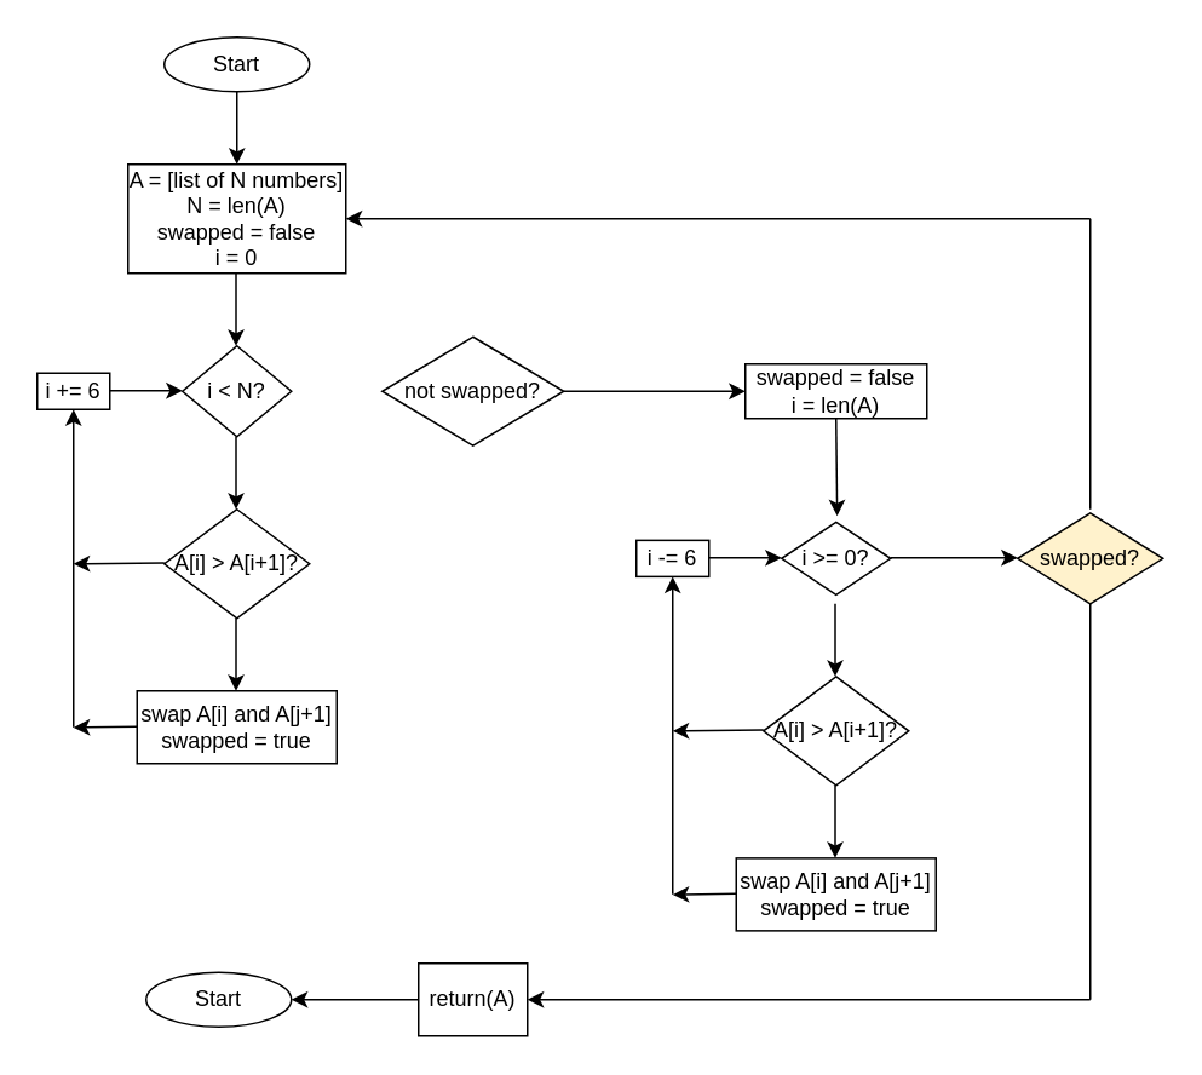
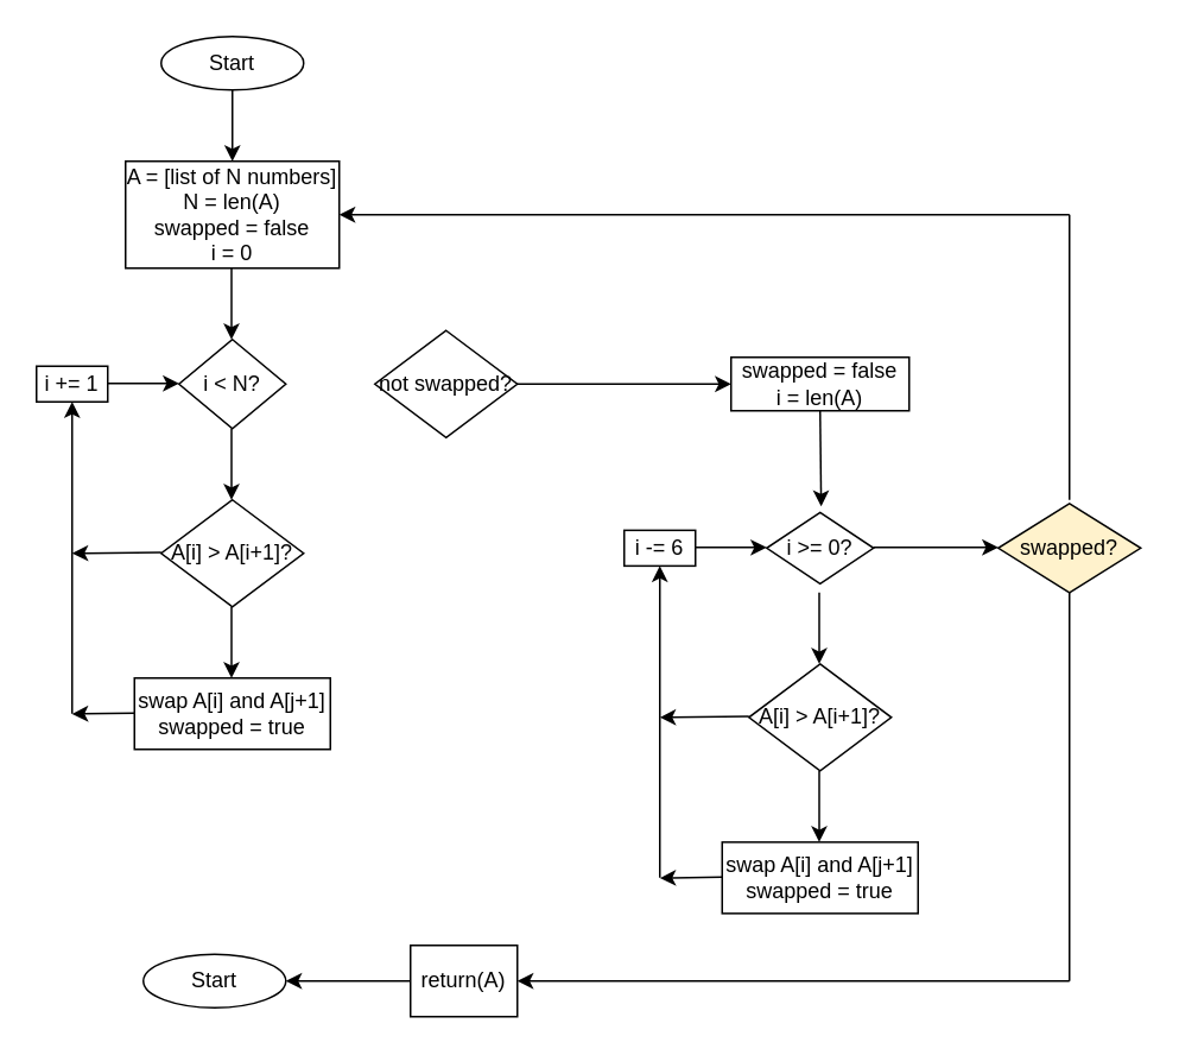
  <mxCell id="0" />
  <mxCell id="1" parent="0" />
  <mxCell id="2" value="Start" style="ellipse;whiteSpace=wrap;html=1;" vertex="1" parent="1"><mxGeometry x="90" y="20" width="80" height="30" as="geometry" /></mxCell>
  <mxCell id="3" value="" style="endArrow=classic;html=1;rounded=0;" edge="1" parent="1"><mxGeometry width="50" height="50" relative="1" as="geometry"><mxPoint x="130" y="50" as="sourcePoint" /><mxPoint x="130" y="90" as="targetPoint" /></mxGeometry></mxCell>
  <mxCell id="4" value="&lt;div&gt;A = [list of N numbers]&lt;/div&gt;&lt;div&gt;N = len(A)&lt;/div&gt;&lt;div&gt;swapped = false&lt;/div&gt;&lt;div&gt;i = 0&lt;br&gt;&lt;/div&gt;" style="rounded=0;whiteSpace=wrap;html=1;" vertex="1" parent="1"><mxGeometry x="70" y="90" width="120" height="60" as="geometry" /></mxCell>
  <mxCell id="5" value="i &amp;lt; N?" style="rhombus;whiteSpace=wrap;html=1;" vertex="1" parent="1"><mxGeometry x="100" y="190" width="60" height="50" as="geometry" /></mxCell>
  <mxCell id="6" value="" style="endArrow=classic;html=1;rounded=0;" edge="1" parent="1"><mxGeometry width="50" height="50" relative="1" as="geometry"><mxPoint x="129.5" y="150" as="sourcePoint" /><mxPoint x="129.5" y="190" as="targetPoint" /></mxGeometry></mxCell>
  <mxCell id="7" value="A[i] &amp;gt; A[i+1]?" style="rhombus;whiteSpace=wrap;html=1;" vertex="1" parent="1"><mxGeometry x="90" y="280" width="80" height="60" as="geometry" /></mxCell>
  <mxCell id="8" value="" style="endArrow=classic;html=1;rounded=0;" edge="1" parent="1"><mxGeometry width="50" height="50" relative="1" as="geometry"><mxPoint x="129.5" y="240" as="sourcePoint" /><mxPoint x="129.5" y="280" as="targetPoint" /></mxGeometry></mxCell>
  <mxCell id="9" value="&lt;div&gt;swap A[i] and A[j+1]&lt;/div&gt;&lt;div&gt;swapped = true&lt;br&gt;&lt;/div&gt;" style="rounded=0;whiteSpace=wrap;html=1;" vertex="1" parent="1"><mxGeometry x="75" y="380" width="110" height="40" as="geometry" /></mxCell>
  <mxCell id="10" value="" style="endArrow=classic;html=1;rounded=0;" edge="1" parent="1"><mxGeometry width="50" height="50" relative="1" as="geometry"><mxPoint x="129.5" y="340" as="sourcePoint" /><mxPoint x="129.5" y="380" as="targetPoint" /></mxGeometry></mxCell>
- <mxCell id="11" value="i += 6" style="rounded=0;whiteSpace=wrap;html=1;" vertex="1" parent="1"><mxGeometry x="20" y="205" width="40" height="20" as="geometry" /></mxCell>
+ <mxCell id="11" value="i += 1" style="rounded=0;whiteSpace=wrap;html=1;" vertex="1" parent="1"><mxGeometry x="20" y="205" width="40" height="20" as="geometry" /></mxCell>
  <mxCell id="12" value="" style="endArrow=classic;html=1;rounded=0;" edge="1" parent="1"><mxGeometry width="50" height="50" relative="1" as="geometry"><mxPoint x="90" y="309.5" as="sourcePoint" /><mxPoint x="40" y="310" as="targetPoint" /></mxGeometry></mxCell>
  <mxCell id="13" value="" style="endArrow=classic;html=1;rounded=0;" edge="1" parent="1"><mxGeometry width="50" height="50" relative="1" as="geometry"><mxPoint x="40" y="400" as="sourcePoint" /><mxPoint x="40" y="225" as="targetPoint" /></mxGeometry></mxCell>
  <mxCell id="14" value="" style="endArrow=classic;html=1;rounded=0;" edge="1" parent="1"><mxGeometry width="50" height="50" relative="1" as="geometry"><mxPoint x="75" y="399.66" as="sourcePoint" /><mxPoint x="40" y="400.16" as="targetPoint" /></mxGeometry></mxCell>
  <mxCell id="15" style="edgeStyle=orthogonalEdgeStyle;rounded=0;orthogonalLoop=1;jettySize=auto;html=1;exitX=0.5;exitY=1;exitDx=0;exitDy=0;" edge="1" parent="1" source="9" target="9"><mxGeometry relative="1" as="geometry" /></mxCell>
  <mxCell id="16" value="" style="endArrow=classic;html=1;rounded=0;" edge="1" parent="1"><mxGeometry width="50" height="50" relative="1" as="geometry"><mxPoint x="60" y="214.66" as="sourcePoint" /><mxPoint x="100" y="214.66" as="targetPoint" /></mxGeometry></mxCell>
  <mxCell id="17" value="&lt;div&gt;swapped = false&lt;/div&gt;&lt;div&gt;i = len(A)&lt;br&gt;&lt;/div&gt;" style="rounded=0;whiteSpace=wrap;html=1;" vertex="1" parent="1"><mxGeometry x="410" y="200" width="100" height="30" as="geometry" /></mxCell>
  <mxCell id="18" value="A[i] &amp;gt; A[i+1]?" style="rhombus;whiteSpace=wrap;html=1;" vertex="1" parent="1"><mxGeometry x="420" y="372.08" width="80" height="60" as="geometry" /></mxCell>
  <mxCell id="19" value="" style="endArrow=classic;html=1;rounded=0;" edge="1" parent="1"><mxGeometry width="50" height="50" relative="1" as="geometry"><mxPoint x="459.5" y="332.08" as="sourcePoint" /><mxPoint x="459.5" y="372.08" as="targetPoint" /></mxGeometry></mxCell>
  <mxCell id="20" value="&lt;div&gt;swap A[i] and A[j+1]&lt;/div&gt;&lt;div&gt;swapped = true&lt;br&gt;&lt;/div&gt;" style="rounded=0;whiteSpace=wrap;html=1;" vertex="1" parent="1"><mxGeometry x="405" y="472.08" width="110" height="40" as="geometry" /></mxCell>
  <mxCell id="21" value="" style="endArrow=classic;html=1;rounded=0;" edge="1" parent="1"><mxGeometry width="50" height="50" relative="1" as="geometry"><mxPoint x="459.5" y="432.08" as="sourcePoint" /><mxPoint x="459.5" y="472.08" as="targetPoint" /></mxGeometry></mxCell>
  <mxCell id="22" value="i -= 6" style="rounded=0;whiteSpace=wrap;html=1;" vertex="1" parent="1"><mxGeometry x="350" y="297.08" width="40" height="20" as="geometry" /></mxCell>
  <mxCell id="23" value="" style="endArrow=classic;html=1;rounded=0;" edge="1" parent="1"><mxGeometry width="50" height="50" relative="1" as="geometry"><mxPoint x="420" y="401.58" as="sourcePoint" /><mxPoint x="370" y="402.08" as="targetPoint" /></mxGeometry></mxCell>
  <mxCell id="24" value="" style="endArrow=classic;html=1;rounded=0;" edge="1" parent="1"><mxGeometry width="50" height="50" relative="1" as="geometry"><mxPoint x="370" y="492.08" as="sourcePoint" /><mxPoint x="370" y="317.08" as="targetPoint" /></mxGeometry></mxCell>
  <mxCell id="25" value="" style="endArrow=classic;html=1;rounded=0;" edge="1" parent="1"><mxGeometry width="50" height="50" relative="1" as="geometry"><mxPoint x="405" y="491.74" as="sourcePoint" /><mxPoint x="370" y="492.24" as="targetPoint" /></mxGeometry></mxCell>
  <mxCell id="26" style="edgeStyle=orthogonalEdgeStyle;rounded=0;orthogonalLoop=1;jettySize=auto;html=1;exitX=0.5;exitY=1;exitDx=0;exitDy=0;" edge="1" parent="1" source="20" target="20"><mxGeometry relative="1" as="geometry" /></mxCell>
  <mxCell id="27" value="" style="endArrow=classic;html=1;rounded=0;" edge="1" parent="1"><mxGeometry width="50" height="50" relative="1" as="geometry"><mxPoint x="390" y="306.74" as="sourcePoint" /><mxPoint x="430" y="306.74" as="targetPoint" /></mxGeometry></mxCell>
  <mxCell id="28" value="i &amp;gt;= 0?" style="rhombus;whiteSpace=wrap;html=1;" vertex="1" parent="1"><mxGeometry x="430" y="287.08" width="60" height="40" as="geometry" /></mxCell>
  <mxCell id="29" value="" style="endArrow=classic;html=1;rounded=0;entryX=0.51;entryY=-0.084;entryDx=0;entryDy=0;entryPerimeter=0;" edge="1" parent="1" target="28"><mxGeometry width="50" height="50" relative="1" as="geometry"><mxPoint x="460" y="230" as="sourcePoint" /><mxPoint x="460.4" y="291.44" as="targetPoint" /></mxGeometry></mxCell>
- <mxCell id="30" value="not swapped?" style="rhombus;whiteSpace=wrap;html=1;" vertex="1" parent="1"><mxGeometry x="210" y="185" width="100" height="60" as="geometry" /></mxCell>
+ <mxCell id="30" value="not swapped?" style="rhombus;whiteSpace=wrap;html=1;" vertex="1" parent="1"><mxGeometry x="210" y="185" width="80" height="60" as="geometry" /></mxCell>
  <mxCell id="31" value="" style="endArrow=classic;html=1;rounded=0;exitX=1;exitY=0.5;exitDx=0;exitDy=0;entryX=0;entryY=0.5;entryDx=0;entryDy=0;" edge="1" parent="1" source="30" target="17"><mxGeometry width="50" height="50" relative="1" as="geometry"><mxPoint x="210" y="330" as="sourcePoint" /><mxPoint x="260" y="280" as="targetPoint" /></mxGeometry></mxCell>
  <mxCell id="32" value="swapped?" style="rhombus;whiteSpace=wrap;html=1;fillColor=#fff2cc;" vertex="1" parent="1"><mxGeometry x="560" y="282.08" width="80" height="50" as="geometry" /></mxCell>
  <mxCell id="33" value="" style="endArrow=classic;html=1;rounded=0;" edge="1" parent="1"><mxGeometry width="50" height="50" relative="1" as="geometry"><mxPoint x="490" y="306.66" as="sourcePoint" /><mxPoint x="560" y="306.66" as="targetPoint" /></mxGeometry></mxCell>
  <mxCell id="34" value="" style="endArrow=none;html=1;rounded=0;" edge="1" parent="1"><mxGeometry width="50" height="50" relative="1" as="geometry"><mxPoint x="600" y="280" as="sourcePoint" /><mxPoint x="600" y="120" as="targetPoint" /></mxGeometry></mxCell>
  <mxCell id="35" value="" style="endArrow=classic;html=1;rounded=0;entryX=1;entryY=0.5;entryDx=0;entryDy=0;" edge="1" parent="1" target="4"><mxGeometry width="50" height="50" relative="1" as="geometry"><mxPoint x="600" y="120" as="sourcePoint" /><mxPoint x="424" y="95" as="targetPoint" /></mxGeometry></mxCell>
  <mxCell id="36" value="return(A)" style="rounded=0;whiteSpace=wrap;html=1;" vertex="1" parent="1"><mxGeometry x="230" y="530" width="60" height="40" as="geometry" /></mxCell>
  <mxCell id="37" value="" style="endArrow=classic;html=1;rounded=0;" edge="1" parent="1"><mxGeometry width="50" height="50" relative="1" as="geometry"><mxPoint x="600" y="550.04" as="sourcePoint" /><mxPoint x="290" y="550" as="targetPoint" /></mxGeometry></mxCell>
  <mxCell id="38" value="" style="endArrow=none;html=1;rounded=0;" edge="1" parent="1"><mxGeometry width="50" height="50" relative="1" as="geometry"><mxPoint x="600" y="550" as="sourcePoint" /><mxPoint x="600" y="332.08" as="targetPoint" /></mxGeometry></mxCell>
  <mxCell id="39" value="Start" style="ellipse;whiteSpace=wrap;html=1;" vertex="1" parent="1"><mxGeometry x="80" y="535" width="80" height="30" as="geometry" /></mxCell>
  <mxCell id="40" value="" style="endArrow=classic;html=1;rounded=0;exitX=0;exitY=0.5;exitDx=0;exitDy=0;entryX=1;entryY=0.5;entryDx=0;entryDy=0;" edge="1" parent="1" source="36" target="39"><mxGeometry width="50" height="50" relative="1" as="geometry"><mxPoint x="280" y="460" as="sourcePoint" /><mxPoint x="330" y="410" as="targetPoint" /></mxGeometry></mxCell>
